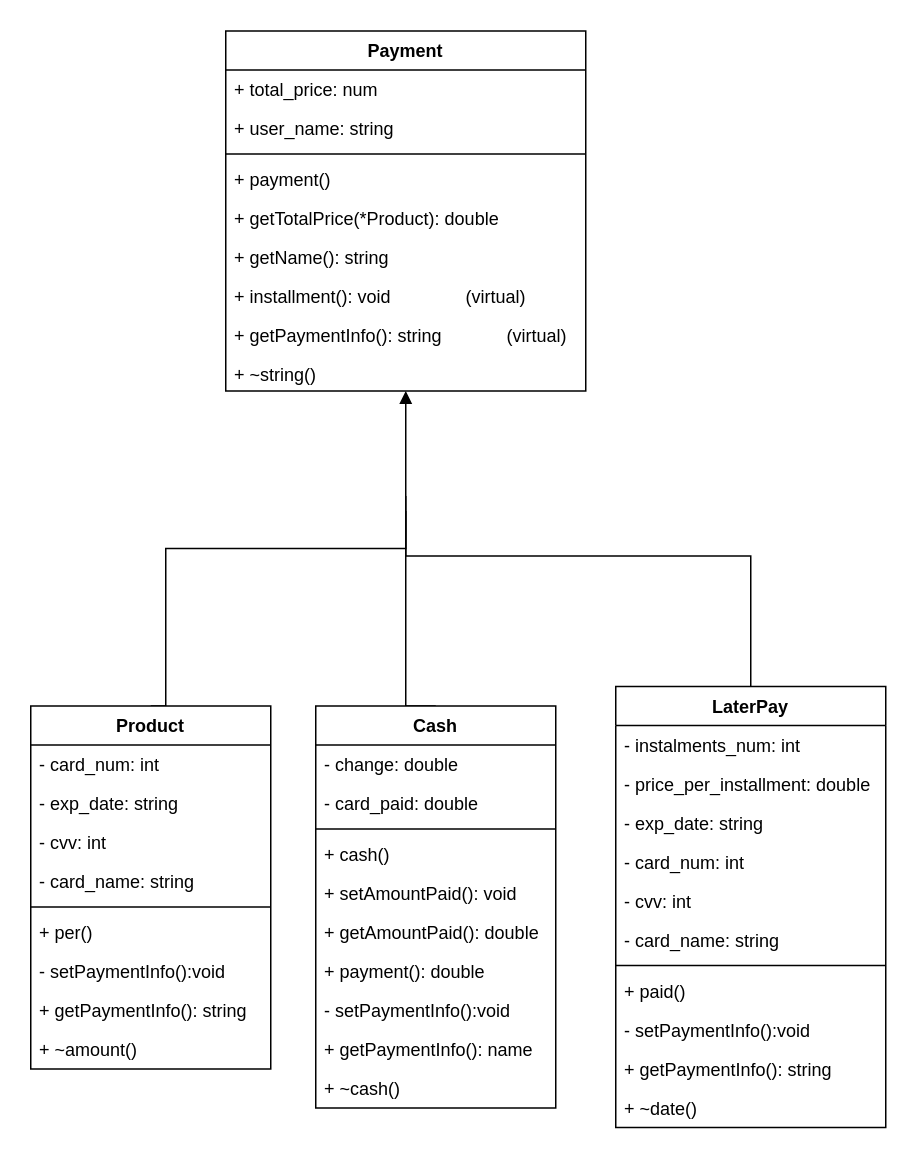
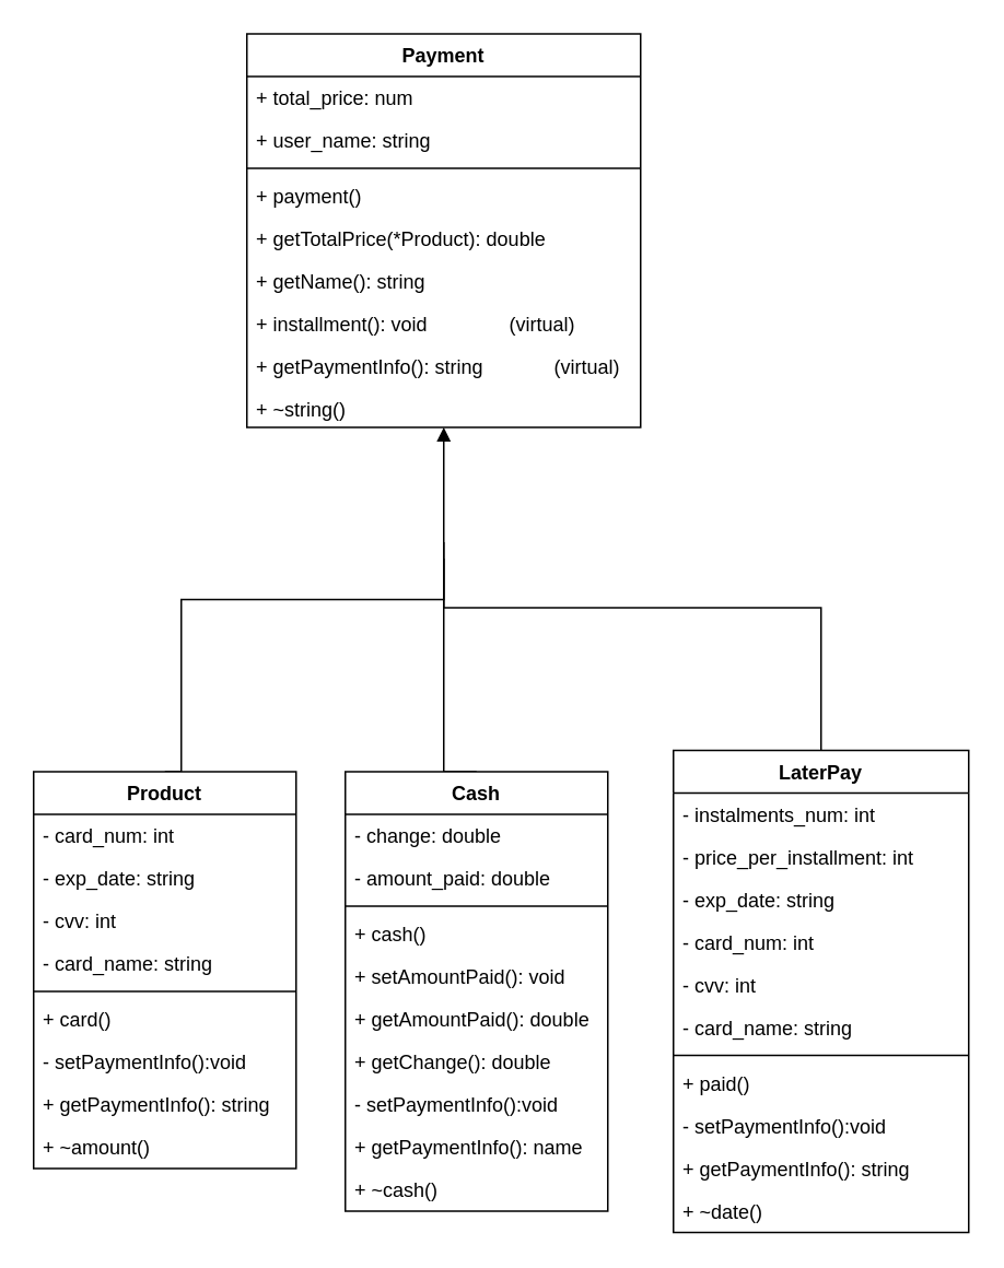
  <mxCell id="0" />
  <mxCell id="1" parent="0" />
  <mxCell id="2" style="edgeStyle=orthogonalEdgeStyle;rounded=0;orthogonalLoop=1;jettySize=auto;html=1;exitX=0.5;exitY=0;exitDx=0;exitDy=0;endArrow=block;endFill=1;" parent="1" source="3" edge="1"><mxGeometry relative="1" as="geometry"><mxPoint x="270" y="260" as="targetPoint" /><Array as="points"><mxPoint x="110" y="470" /><mxPoint x="110" y="365" /><mxPoint x="270" y="365" /></Array></mxGeometry></mxCell>
  <mxCell id="3" value="Product" style="swimlane;fontStyle=1;align=center;verticalAlign=top;childLayout=stackLayout;horizontal=1;startSize=26;horizontalStack=0;resizeParent=1;resizeParentMax=0;resizeLast=0;collapsible=1;marginBottom=0;" parent="1" vertex="1"><mxGeometry x="20" y="470" width="160" height="242" as="geometry" /></mxCell>
  <mxCell id="4" value="- card_num: int&#10;" style="text;strokeColor=none;fillColor=none;align=left;verticalAlign=top;spacingLeft=4;spacingRight=4;overflow=hidden;rotatable=0;points=[[0,0.5],[1,0.5]];portConstraint=eastwest;" parent="3" vertex="1"><mxGeometry y="26" width="160" height="26" as="geometry" /></mxCell>
  <mxCell id="5" value="- exp_date: string&#10;" style="text;strokeColor=none;fillColor=none;align=left;verticalAlign=top;spacingLeft=4;spacingRight=4;overflow=hidden;rotatable=0;points=[[0,0.5],[1,0.5]];portConstraint=eastwest;" parent="3" vertex="1"><mxGeometry y="52" width="160" height="26" as="geometry" /></mxCell>
  <mxCell id="6" value="- cvv: int " style="text;strokeColor=none;fillColor=none;align=left;verticalAlign=top;spacingLeft=4;spacingRight=4;overflow=hidden;rotatable=0;points=[[0,0.5],[1,0.5]];portConstraint=eastwest;" parent="3" vertex="1"><mxGeometry y="78" width="160" height="26" as="geometry" /></mxCell>
  <mxCell id="7" value="- card_name: string" style="text;strokeColor=none;fillColor=none;align=left;verticalAlign=top;spacingLeft=4;spacingRight=4;overflow=hidden;rotatable=0;points=[[0,0.5],[1,0.5]];portConstraint=eastwest;" parent="3" vertex="1"><mxGeometry y="104" width="160" height="26" as="geometry" /></mxCell>
  <mxCell id="8" value="" style="line;strokeWidth=1;fillColor=none;align=left;verticalAlign=middle;spacingTop=-1;spacingLeft=3;spacingRight=3;rotatable=0;labelPosition=right;points=[];portConstraint=eastwest;" parent="3" vertex="1"><mxGeometry y="130" width="160" height="8" as="geometry" /></mxCell>
- <mxCell id="9" value="+ per()&#10;" style="text;strokeColor=none;fillColor=none;align=left;verticalAlign=top;spacingLeft=4;spacingRight=4;overflow=hidden;rotatable=0;points=[[0,0.5],[1,0.5]];portConstraint=eastwest;" parent="3" vertex="1"><mxGeometry y="138" width="160" height="26" as="geometry" /></mxCell>
+ <mxCell id="9" value="+ card()&#10;" style="text;strokeColor=none;fillColor=none;align=left;verticalAlign=top;spacingLeft=4;spacingRight=4;overflow=hidden;rotatable=0;points=[[0,0.5],[1,0.5]];portConstraint=eastwest;" parent="3" vertex="1"><mxGeometry y="138" width="160" height="26" as="geometry" /></mxCell>
  <mxCell id="10" value="- setPaymentInfo():void" style="text;strokeColor=none;fillColor=none;align=left;verticalAlign=top;spacingLeft=4;spacingRight=4;overflow=hidden;rotatable=0;points=[[0,0.5],[1,0.5]];portConstraint=eastwest;" vertex="1" parent="3"><mxGeometry y="164" width="160" height="26" as="geometry" /></mxCell>
  <mxCell id="11" value="+ getPaymentInfo(): string             (virtual)" style="text;strokeColor=none;fillColor=none;align=left;verticalAlign=top;spacingLeft=4;spacingRight=4;overflow=hidden;rotatable=0;points=[[0,0.5],[1,0.5]];portConstraint=eastwest;" vertex="1" parent="3"><mxGeometry y="190" width="160" height="26" as="geometry" /></mxCell>
  <mxCell id="12" value="+ ~amount()" style="text;strokeColor=none;fillColor=none;align=left;verticalAlign=top;spacingLeft=4;spacingRight=4;overflow=hidden;rotatable=0;points=[[0,0.5],[1,0.5]];portConstraint=eastwest;" parent="3" vertex="1"><mxGeometry y="216" width="160" height="26" as="geometry" /></mxCell>
  <mxCell id="13" style="edgeStyle=orthogonalEdgeStyle;rounded=0;orthogonalLoop=1;jettySize=auto;html=1;exitX=0.5;exitY=0;exitDx=0;exitDy=0;endArrow=none;endFill=0;" parent="1" source="14" edge="1"><mxGeometry relative="1" as="geometry"><mxPoint x="270" y="330" as="targetPoint" /><Array as="points"><mxPoint x="270" y="470" /></Array></mxGeometry></mxCell>
  <mxCell id="14" value="Cash" style="swimlane;fontStyle=1;align=center;verticalAlign=top;childLayout=stackLayout;horizontal=1;startSize=26;horizontalStack=0;resizeParent=1;resizeParentMax=0;resizeLast=0;collapsible=1;marginBottom=0;" parent="1" vertex="1"><mxGeometry x="210" y="470" width="160" height="268" as="geometry" /></mxCell>
  <mxCell id="15" value="- change: double" style="text;strokeColor=none;fillColor=none;align=left;verticalAlign=top;spacingLeft=4;spacingRight=4;overflow=hidden;rotatable=0;points=[[0,0.5],[1,0.5]];portConstraint=eastwest;" parent="14" vertex="1"><mxGeometry y="26" width="160" height="26" as="geometry" /></mxCell>
- <mxCell id="16" value="- card_paid: double" style="text;strokeColor=none;fillColor=none;align=left;verticalAlign=top;spacingLeft=4;spacingRight=4;overflow=hidden;rotatable=0;points=[[0,0.5],[1,0.5]];portConstraint=eastwest;" vertex="1" parent="14"><mxGeometry y="52" width="160" height="26" as="geometry" /></mxCell>
+ <mxCell id="16" value="- amount_paid: double" style="text;strokeColor=none;fillColor=none;align=left;verticalAlign=top;spacingLeft=4;spacingRight=4;overflow=hidden;rotatable=0;points=[[0,0.5],[1,0.5]];portConstraint=eastwest;" vertex="1" parent="14"><mxGeometry y="52" width="160" height="26" as="geometry" /></mxCell>
  <mxCell id="17" value="" style="line;strokeWidth=1;fillColor=none;align=left;verticalAlign=middle;spacingTop=-1;spacingLeft=3;spacingRight=3;rotatable=0;labelPosition=right;points=[];portConstraint=eastwest;" parent="14" vertex="1"><mxGeometry y="78" width="160" height="8" as="geometry" /></mxCell>
  <mxCell id="18" value="+ cash()&#10;" style="text;strokeColor=none;fillColor=none;align=left;verticalAlign=top;spacingLeft=4;spacingRight=4;overflow=hidden;rotatable=0;points=[[0,0.5],[1,0.5]];portConstraint=eastwest;" parent="14" vertex="1"><mxGeometry y="86" width="160" height="26" as="geometry" /></mxCell>
  <mxCell id="19" value="+ setAmountPaid(): void" style="text;strokeColor=none;fillColor=none;align=left;verticalAlign=top;spacingLeft=4;spacingRight=4;overflow=hidden;rotatable=0;points=[[0,0.5],[1,0.5]];portConstraint=eastwest;" vertex="1" parent="14"><mxGeometry y="112" width="160" height="26" as="geometry" /></mxCell>
  <mxCell id="20" value="+ getAmountPaid(): double " style="text;strokeColor=none;fillColor=none;align=left;verticalAlign=top;spacingLeft=4;spacingRight=4;overflow=hidden;rotatable=0;points=[[0,0.5],[1,0.5]];portConstraint=eastwest;" vertex="1" parent="14"><mxGeometry y="138" width="160" height="26" as="geometry" /></mxCell>
- <mxCell id="21" value="+ payment(): double" style="text;strokeColor=none;fillColor=none;align=left;verticalAlign=top;spacingLeft=4;spacingRight=4;overflow=hidden;rotatable=0;points=[[0,0.5],[1,0.5]];portConstraint=eastwest;" vertex="1" parent="14"><mxGeometry y="164" width="160" height="26" as="geometry" /></mxCell>
+ <mxCell id="21" value="+ getChange(): double" style="text;strokeColor=none;fillColor=none;align=left;verticalAlign=top;spacingLeft=4;spacingRight=4;overflow=hidden;rotatable=0;points=[[0,0.5],[1,0.5]];portConstraint=eastwest;" vertex="1" parent="14"><mxGeometry y="164" width="160" height="26" as="geometry" /></mxCell>
  <mxCell id="22" value="- setPaymentInfo():void" style="text;strokeColor=none;fillColor=none;align=left;verticalAlign=top;spacingLeft=4;spacingRight=4;overflow=hidden;rotatable=0;points=[[0,0.5],[1,0.5]];portConstraint=eastwest;" vertex="1" parent="14"><mxGeometry y="190" width="160" height="26" as="geometry" /></mxCell>
  <mxCell id="23" value="+ getPaymentInfo(): name             " style="text;strokeColor=none;fillColor=none;align=left;verticalAlign=top;spacingLeft=4;spacingRight=4;overflow=hidden;rotatable=0;points=[[0,0.5],[1,0.5]];portConstraint=eastwest;" vertex="1" parent="14"><mxGeometry y="216" width="160" height="26" as="geometry" /></mxCell>
  <mxCell id="24" value="+ ~cash()" style="text;strokeColor=none;fillColor=none;align=left;verticalAlign=top;spacingLeft=4;spacingRight=4;overflow=hidden;rotatable=0;points=[[0,0.5],[1,0.5]];portConstraint=eastwest;" parent="14" vertex="1"><mxGeometry y="242" width="160" height="26" as="geometry" /></mxCell>
  <mxCell id="25" style="edgeStyle=orthogonalEdgeStyle;rounded=0;orthogonalLoop=1;jettySize=auto;html=1;exitX=0.5;exitY=0;exitDx=0;exitDy=0;endArrow=none;endFill=0;" parent="1" source="26" edge="1"><mxGeometry relative="1" as="geometry"><mxPoint x="270" y="340" as="targetPoint" /><Array as="points"><mxPoint x="500" y="370" /><mxPoint x="270" y="370" /></Array></mxGeometry></mxCell>
  <mxCell id="26" value="LaterPay" style="swimlane;fontStyle=1;align=center;verticalAlign=top;childLayout=stackLayout;horizontal=1;startSize=26;horizontalStack=0;resizeParent=1;resizeParentMax=0;resizeLast=0;collapsible=1;marginBottom=0;" parent="1" vertex="1"><mxGeometry x="410" y="457" width="180" height="294" as="geometry" /></mxCell>
  <mxCell id="27" value="- instalments_num: int" style="text;strokeColor=none;fillColor=none;align=left;verticalAlign=top;spacingLeft=4;spacingRight=4;overflow=hidden;rotatable=0;points=[[0,0.5],[1,0.5]];portConstraint=eastwest;" parent="26" vertex="1"><mxGeometry y="26" width="180" height="26" as="geometry" /></mxCell>
- <mxCell id="28" value="- price_per_installment: double" style="text;strokeColor=none;fillColor=none;align=left;verticalAlign=top;spacingLeft=4;spacingRight=4;overflow=hidden;rotatable=0;points=[[0,0.5],[1,0.5]];portConstraint=eastwest;" vertex="1" parent="26"><mxGeometry y="52" width="180" height="26" as="geometry" /></mxCell>
+ <mxCell id="28" value="- price_per_installment: int" style="text;strokeColor=none;fillColor=none;align=left;verticalAlign=top;spacingLeft=4;spacingRight=4;overflow=hidden;rotatable=0;points=[[0,0.5],[1,0.5]];portConstraint=eastwest;" vertex="1" parent="26"><mxGeometry y="52" width="180" height="26" as="geometry" /></mxCell>
  <mxCell id="29" value="- exp_date: string&#10;" style="text;strokeColor=none;fillColor=none;align=left;verticalAlign=top;spacingLeft=4;spacingRight=4;overflow=hidden;rotatable=0;points=[[0,0.5],[1,0.5]];portConstraint=eastwest;" parent="26" vertex="1"><mxGeometry y="78" width="180" height="26" as="geometry" /></mxCell>
  <mxCell id="30" value="- card_num: int&#10;" style="text;strokeColor=none;fillColor=none;align=left;verticalAlign=top;spacingLeft=4;spacingRight=4;overflow=hidden;rotatable=0;points=[[0,0.5],[1,0.5]];portConstraint=eastwest;" parent="26" vertex="1"><mxGeometry y="104" width="180" height="26" as="geometry" /></mxCell>
  <mxCell id="31" value="- cvv: int " style="text;strokeColor=none;fillColor=none;align=left;verticalAlign=top;spacingLeft=4;spacingRight=4;overflow=hidden;rotatable=0;points=[[0,0.5],[1,0.5]];portConstraint=eastwest;" parent="26" vertex="1"><mxGeometry y="130" width="180" height="26" as="geometry" /></mxCell>
  <mxCell id="32" value="- card_name: string" style="text;strokeColor=none;fillColor=none;align=left;verticalAlign=top;spacingLeft=4;spacingRight=4;overflow=hidden;rotatable=0;points=[[0,0.5],[1,0.5]];portConstraint=eastwest;" parent="26" vertex="1"><mxGeometry y="156" width="180" height="26" as="geometry" /></mxCell>
  <mxCell id="33" value="" style="line;strokeWidth=1;fillColor=none;align=left;verticalAlign=middle;spacingTop=-1;spacingLeft=3;spacingRight=3;rotatable=0;labelPosition=right;points=[];portConstraint=eastwest;" parent="26" vertex="1"><mxGeometry y="182" width="180" height="8" as="geometry" /></mxCell>
  <mxCell id="34" value="+ paid()" style="text;strokeColor=none;fillColor=none;align=left;verticalAlign=top;spacingLeft=4;spacingRight=4;overflow=hidden;rotatable=0;points=[[0,0.5],[1,0.5]];portConstraint=eastwest;" parent="26" vertex="1"><mxGeometry y="190" width="180" height="26" as="geometry" /></mxCell>
  <mxCell id="35" value="- setPaymentInfo():void" style="text;strokeColor=none;fillColor=none;align=left;verticalAlign=top;spacingLeft=4;spacingRight=4;overflow=hidden;rotatable=0;points=[[0,0.5],[1,0.5]];portConstraint=eastwest;" vertex="1" parent="26"><mxGeometry y="216" width="180" height="26" as="geometry" /></mxCell>
  <mxCell id="36" value="+ getPaymentInfo(): string             (virtual)" style="text;strokeColor=none;fillColor=none;align=left;verticalAlign=top;spacingLeft=4;spacingRight=4;overflow=hidden;rotatable=0;points=[[0,0.5],[1,0.5]];portConstraint=eastwest;" vertex="1" parent="26"><mxGeometry y="242" width="180" height="26" as="geometry" /></mxCell>
  <mxCell id="37" value="+ ~date()" style="text;strokeColor=none;fillColor=none;align=left;verticalAlign=top;spacingLeft=4;spacingRight=4;overflow=hidden;rotatable=0;points=[[0,0.5],[1,0.5]];portConstraint=eastwest;" parent="26" vertex="1"><mxGeometry y="268" width="180" height="26" as="geometry" /></mxCell>
  <mxCell id="38" value="Payment" style="swimlane;fontStyle=1;align=center;verticalAlign=top;childLayout=stackLayout;horizontal=1;startSize=26;horizontalStack=0;resizeParent=1;resizeParentMax=0;resizeLast=0;collapsible=1;marginBottom=0;" parent="1" vertex="1"><mxGeometry x="150" y="20" width="240" height="240" as="geometry" /></mxCell>
  <mxCell id="39" value="+ total_price: num&#10; " style="text;strokeColor=none;fillColor=none;align=left;verticalAlign=top;spacingLeft=4;spacingRight=4;overflow=hidden;rotatable=0;points=[[0,0.5],[1,0.5]];portConstraint=eastwest;" parent="38" vertex="1"><mxGeometry y="26" width="240" height="26" as="geometry" /></mxCell>
  <mxCell id="40" value="+ user_name: string" style="text;strokeColor=none;fillColor=none;align=left;verticalAlign=top;spacingLeft=4;spacingRight=4;overflow=hidden;rotatable=0;points=[[0,0.5],[1,0.5]];portConstraint=eastwest;" vertex="1" parent="38"><mxGeometry y="52" width="240" height="26" as="geometry" /></mxCell>
  <mxCell id="41" value="" style="line;strokeWidth=1;fillColor=none;align=left;verticalAlign=middle;spacingTop=-1;spacingLeft=3;spacingRight=3;rotatable=0;labelPosition=right;points=[];portConstraint=eastwest;" parent="38" vertex="1"><mxGeometry y="78" width="240" height="8" as="geometry" /></mxCell>
  <mxCell id="42" value="+ payment()" style="text;strokeColor=none;fillColor=none;align=left;verticalAlign=top;spacingLeft=4;spacingRight=4;overflow=hidden;rotatable=0;points=[[0,0.5],[1,0.5]];portConstraint=eastwest;" vertex="1" parent="38"><mxGeometry y="86" width="240" height="26" as="geometry" /></mxCell>
  <mxCell id="43" value="+ getTotalPrice(*Product): double" style="text;strokeColor=none;fillColor=none;align=left;verticalAlign=top;spacingLeft=4;spacingRight=4;overflow=hidden;rotatable=0;points=[[0,0.5],[1,0.5]];portConstraint=eastwest;" parent="38" vertex="1"><mxGeometry y="112" width="240" height="26" as="geometry" /></mxCell>
  <mxCell id="44" value="+ getName(): string&#10;" style="text;strokeColor=none;fillColor=none;align=left;verticalAlign=top;spacingLeft=4;spacingRight=4;overflow=hidden;rotatable=0;points=[[0,0.5],[1,0.5]];portConstraint=eastwest;" vertex="1" parent="38"><mxGeometry y="138" width="240" height="26" as="geometry" /></mxCell>
  <mxCell id="45" value="+ installment(): void               (virtual)" style="text;strokeColor=none;fillColor=none;align=left;verticalAlign=top;spacingLeft=4;spacingRight=4;overflow=hidden;rotatable=0;points=[[0,0.5],[1,0.5]];portConstraint=eastwest;" vertex="1" parent="38"><mxGeometry y="164" width="240" height="26" as="geometry" /></mxCell>
  <mxCell id="46" value="+ getPaymentInfo(): string             (virtual)" style="text;strokeColor=none;fillColor=none;align=left;verticalAlign=top;spacingLeft=4;spacingRight=4;overflow=hidden;rotatable=0;points=[[0,0.5],[1,0.5]];portConstraint=eastwest;" vertex="1" parent="38"><mxGeometry y="190" width="240" height="26" as="geometry" /></mxCell>
  <mxCell id="47" value="+ ~string()" style="text;strokeColor=none;fillColor=none;align=left;verticalAlign=top;spacingLeft=4;spacingRight=4;overflow=hidden;rotatable=0;points=[[0,0.5],[1,0.5]];portConstraint=eastwest;" vertex="1" parent="38"><mxGeometry y="216" width="240" height="24" as="geometry" /></mxCell>
